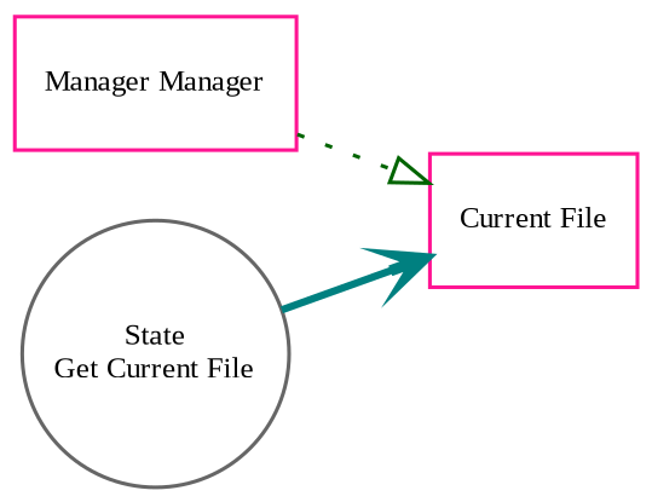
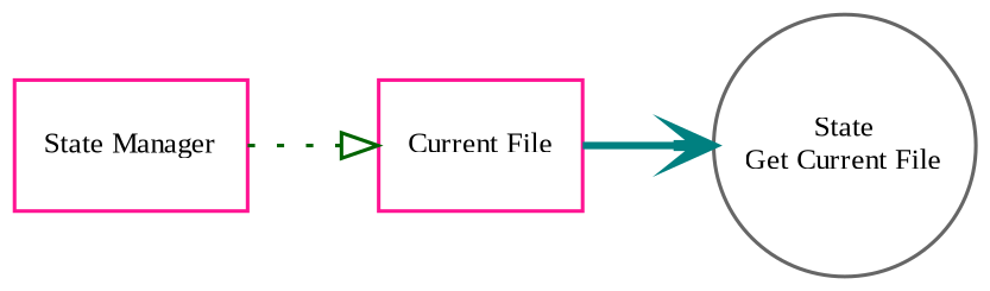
  digraph {
    fontname="Liberation Serif"
    rankdir=LR
    node [color=deeppink fontname="Liberation Serif" fontsize=8 shape=record]
    edge [fontcolor=Red fontname="Liberation Serif" fontsize=8]
-   n1 [label="Manager Manager"]
+   n1 [label="State Manager"]
    n2 [label="Current File"]
    n3 [color=gray40 fixedsize=true label="State\nGet Current File" shape=circle width=1]
    n1 -> n2 [arrowhead=onormal color=darkgreen style=dotted]
-   n3 -> n2 [arrowhead=vee color=teal style=bold]
+   n2 -> n3 [arrowhead=vee color=teal style=bold]
  }
